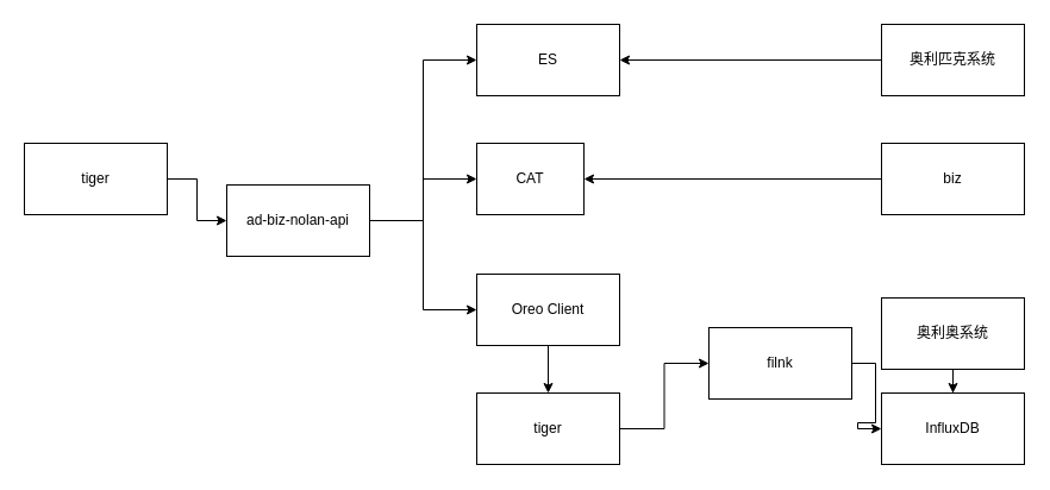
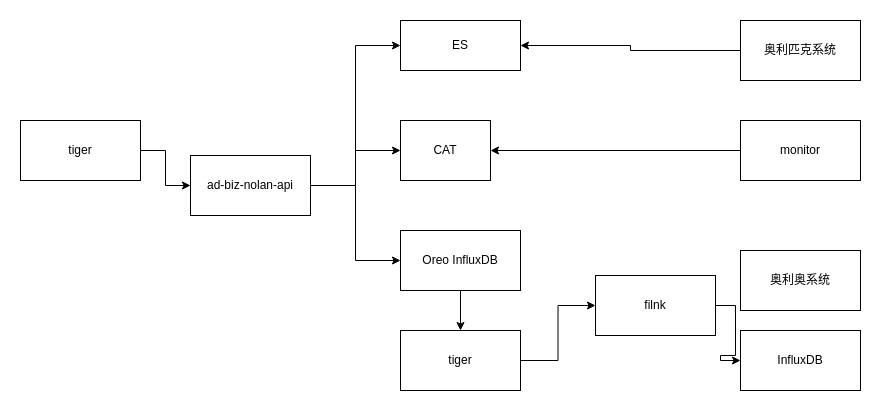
  <mxCell id="0" />
  <mxCell id="1" parent="0" />
  <mxCell id="2" style="edgeStyle=orthogonalEdgeStyle;rounded=0;orthogonalLoop=1;jettySize=auto;html=1;entryX=0;entryY=0.5;entryDx=0;entryDy=0;" edge="1" parent="1" source="3" target="7"><mxGeometry relative="1" as="geometry" /></mxCell>
  <mxCell id="3" value="tiger" style="rounded=0;whiteSpace=wrap;html=1;" vertex="1" parent="1"><mxGeometry x="20" y="120" width="120" height="60" as="geometry" /></mxCell>
  <mxCell id="4" style="edgeStyle=orthogonalEdgeStyle;rounded=0;orthogonalLoop=1;jettySize=auto;html=1;exitX=1;exitY=0.5;exitDx=0;exitDy=0;entryX=0;entryY=0.5;entryDx=0;entryDy=0;" edge="1" parent="1" source="7" target="8"><mxGeometry relative="1" as="geometry" /></mxCell>
  <mxCell id="5" style="edgeStyle=orthogonalEdgeStyle;rounded=0;orthogonalLoop=1;jettySize=auto;html=1;exitX=1;exitY=0.5;exitDx=0;exitDy=0;entryX=0;entryY=0.5;entryDx=0;entryDy=0;" edge="1" parent="1" source="7" target="9"><mxGeometry relative="1" as="geometry" /></mxCell>
  <mxCell id="6" style="edgeStyle=orthogonalEdgeStyle;rounded=0;orthogonalLoop=1;jettySize=auto;html=1;exitX=1;exitY=0.5;exitDx=0;exitDy=0;entryX=0;entryY=0.5;entryDx=0;entryDy=0;" edge="1" parent="1" source="7" target="11"><mxGeometry relative="1" as="geometry" /></mxCell>
  <mxCell id="7" value="ad-biz-nolan-api" style="rounded=0;whiteSpace=wrap;html=1;" vertex="1" parent="1"><mxGeometry x="190" y="155" width="120" height="60" as="geometry" /></mxCell>
- <mxCell id="8" value="ES" style="rounded=0;whiteSpace=wrap;html=1;" vertex="1" parent="1"><mxGeometry x="400" y="20" width="120" height="60" as="geometry" /></mxCell>
+ <mxCell id="8" value="ES" style="rounded=0;whiteSpace=wrap;html=1;" vertex="1" parent="1"><mxGeometry x="400" y="20" width="120" height="50" as="geometry" /></mxCell>
  <mxCell id="9" value="CAT" style="rounded=0;whiteSpace=wrap;html=1;" vertex="1" parent="1"><mxGeometry x="400" y="120" width="90" height="60" as="geometry" /></mxCell>
  <mxCell id="10" value="" style="edgeStyle=orthogonalEdgeStyle;rounded=0;orthogonalLoop=1;jettySize=auto;html=1;" edge="1" parent="1" source="11" target="17"><mxGeometry relative="1" as="geometry" /></mxCell>
- <mxCell id="11" value="Oreo Client" style="rounded=0;whiteSpace=wrap;html=1;" vertex="1" parent="1"><mxGeometry x="400" y="230" width="120" height="60" as="geometry" /></mxCell>
+ <mxCell id="11" value="Oreo InfluxDB" style="rounded=0;whiteSpace=wrap;html=1;" vertex="1" parent="1"><mxGeometry x="400" y="230" width="120" height="60" as="geometry" /></mxCell>
  <mxCell id="12" style="edgeStyle=orthogonalEdgeStyle;rounded=0;orthogonalLoop=1;jettySize=auto;html=1;exitX=0;exitY=0.5;exitDx=0;exitDy=0;" edge="1" parent="1" source="13" target="8"><mxGeometry relative="1" as="geometry" /></mxCell>
  <mxCell id="13" value="奥利匹克系统" style="rounded=0;whiteSpace=wrap;html=1;" vertex="1" parent="1"><mxGeometry x="740" y="20" width="120" height="60" as="geometry" /></mxCell>
  <mxCell id="14" style="edgeStyle=orthogonalEdgeStyle;rounded=0;orthogonalLoop=1;jettySize=auto;html=1;" edge="1" parent="1" source="15" target="9"><mxGeometry relative="1" as="geometry" /></mxCell>
- <mxCell id="15" value="biz" style="rounded=0;whiteSpace=wrap;html=1;" vertex="1" parent="1"><mxGeometry x="740" y="120" width="120" height="60" as="geometry" /></mxCell>
+ <mxCell id="15" value="monitor" style="rounded=0;whiteSpace=wrap;html=1;" vertex="1" parent="1"><mxGeometry x="740" y="120" width="120" height="60" as="geometry" /></mxCell>
  <mxCell id="16" value="" style="edgeStyle=orthogonalEdgeStyle;rounded=0;orthogonalLoop=1;jettySize=auto;html=1;" edge="1" parent="1" source="17" target="19"><mxGeometry relative="1" as="geometry" /></mxCell>
  <mxCell id="17" value="tiger" style="rounded=0;whiteSpace=wrap;html=1;" vertex="1" parent="1"><mxGeometry x="400" y="330" width="120" height="60" as="geometry" /></mxCell>
  <mxCell id="18" value="" style="edgeStyle=orthogonalEdgeStyle;rounded=0;orthogonalLoop=1;jettySize=auto;html=1;" edge="1" parent="1" source="19" target="20"><mxGeometry relative="1" as="geometry" /></mxCell>
  <mxCell id="19" value="filnk" style="rounded=0;whiteSpace=wrap;html=1;" vertex="1" parent="1"><mxGeometry x="595" y="275" width="120" height="60" as="geometry" /></mxCell>
  <mxCell id="20" value="InfluxDB" style="rounded=0;whiteSpace=wrap;html=1;" vertex="1" parent="1"><mxGeometry x="740" y="330" width="120" height="60" as="geometry" /></mxCell>
- <mxCell id="21" value="" style="edgeStyle=orthogonalEdgeStyle;rounded=0;orthogonalLoop=1;jettySize=auto;html=1;" edge="1" parent="1" source="22" target="20"><mxGeometry relative="1" as="geometry" /></mxCell>
  <mxCell id="22" value="奥利奥系统" style="rounded=0;whiteSpace=wrap;html=1;" vertex="1" parent="1"><mxGeometry x="740" y="250" width="120" height="60" as="geometry" /></mxCell>
